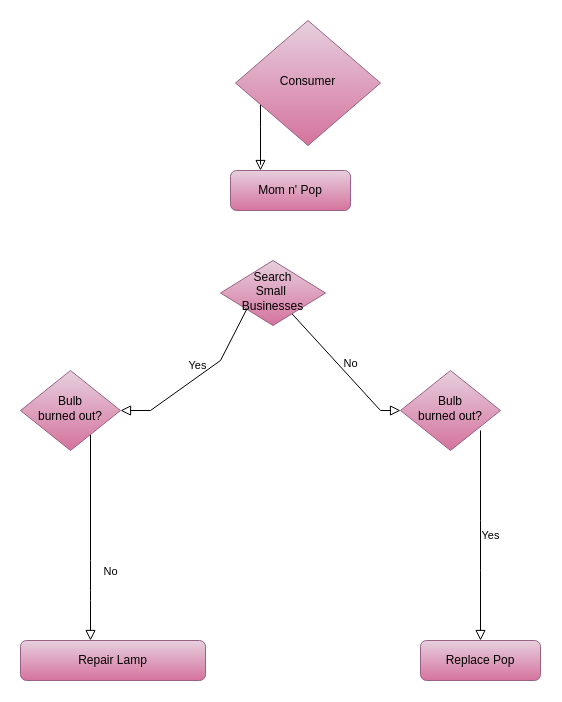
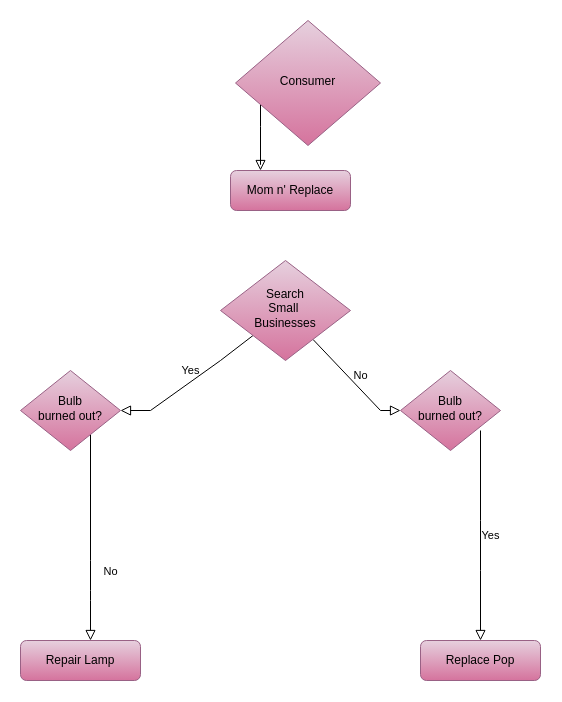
  <mxCell id="0" />
  <mxCell id="1" parent="0" />
- <mxCell id="2" value="Mom n' Pop" style="rounded=1;whiteSpace=wrap;html=1;fontSize=12;glass=0;strokeWidth=1;shadow=0;gradientColor=#d5739d;fillColor=#e6d0de;strokeColor=#996185;" parent="1" vertex="1"><mxGeometry x="229.996" y="170" width="120" height="40" as="geometry" /></mxCell>
+ <mxCell id="2" value="Mom n' Replace" style="rounded=1;whiteSpace=wrap;html=1;fontSize=12;glass=0;strokeWidth=1;shadow=0;gradientColor=#d5739d;fillColor=#e6d0de;strokeColor=#996185;" parent="1" vertex="1"><mxGeometry x="229.996" y="170" width="120" height="40" as="geometry" /></mxCell>
  <mxCell id="3" value="Yes" style="rounded=0;html=1;jettySize=auto;orthogonalLoop=1;fontSize=11;endArrow=block;endFill=0;endSize=8;strokeWidth=1;shadow=0;labelBackgroundColor=none;edgeStyle=orthogonalEdgeStyle;noEdgeStyle=1;orthogonal=1;exitX=0;exitY=1;exitDx=0;exitDy=0;" parent="1" source="5" target="8" edge="1"><mxGeometry x="-0.093" y="-9" relative="1" as="geometry"><mxPoint as="offset" /><mxPoint x="200" y="380" as="targetPoint" /><Array as="points"><mxPoint x="220" y="360" /><mxPoint x="150" y="410" /></Array></mxGeometry></mxCell>
  <mxCell id="4" value="No" style="edgeStyle=orthogonalEdgeStyle;rounded=0;html=1;jettySize=auto;orthogonalLoop=1;fontSize=11;endArrow=block;endFill=0;endSize=8;strokeWidth=1;shadow=0;labelBackgroundColor=none;noEdgeStyle=1;orthogonal=1;" parent="1" source="5" edge="1"><mxGeometry y="10" relative="1" as="geometry"><mxPoint as="offset" /><mxPoint x="400" y="410" as="targetPoint" /><Array as="points"><mxPoint x="380" y="410" /></Array></mxGeometry></mxCell>
- <mxCell id="5" value="Search&lt;br&gt;Small&amp;nbsp;&lt;br&gt;Businesses" style="rhombus;whiteSpace=wrap;html=1;shadow=0;fontFamily=Helvetica;fontSize=12;align=center;strokeWidth=1;spacing=6;spacingTop=-4;gradientColor=#d5739d;strokeColor=#996185;fillColor=#E6D0DE;" parent="1" vertex="1"><mxGeometry x="220" y="260" width="105" height="65" as="geometry" /></mxCell>
+ <mxCell id="5" value="Search&lt;br&gt;Small&amp;nbsp;&lt;br&gt;Businesses" style="rhombus;whiteSpace=wrap;html=1;shadow=0;fontFamily=Helvetica;fontSize=12;align=center;strokeWidth=1;spacing=6;spacingTop=-4;gradientColor=#d5739d;strokeColor=#996185;fillColor=#E6D0DE;" parent="1" vertex="1"><mxGeometry x="220" y="260" width="130" height="100" as="geometry" /></mxCell>
  <mxCell id="6" value="No" style="rounded=0;html=1;jettySize=auto;orthogonalLoop=1;fontSize=11;endArrow=block;endFill=0;endSize=8;strokeWidth=1;shadow=0;labelBackgroundColor=none;edgeStyle=orthogonalEdgeStyle;noEdgeStyle=1;orthogonal=1;" parent="1" source="8" target="9" edge="1"><mxGeometry x="0.333" y="20" relative="1" as="geometry"><mxPoint as="offset" /><Array as="points"><mxPoint x="90" y="560" /><mxPoint x="90" y="590" /><mxPoint x="90" y="600" /></Array></mxGeometry></mxCell>
  <mxCell id="7" value="Yes" style="edgeStyle=orthogonalEdgeStyle;rounded=0;html=1;jettySize=auto;orthogonalLoop=1;fontSize=11;endArrow=block;endFill=0;endSize=8;strokeWidth=1;shadow=0;labelBackgroundColor=none;noEdgeStyle=1;orthogonal=1;" parent="1" target="10" edge="1"><mxGeometry y="10" relative="1" as="geometry"><mxPoint as="offset" /><mxPoint x="480" y="430" as="sourcePoint" /><Array as="points"><mxPoint x="480" y="520" /><mxPoint x="480" y="570" /></Array></mxGeometry></mxCell>
  <mxCell id="8" value="Bulb&lt;br&gt;burned out?" style="rhombus;whiteSpace=wrap;html=1;shadow=0;fontFamily=Helvetica;fontSize=12;align=center;strokeWidth=1;spacing=6;spacingTop=-4;gradientColor=#d5739d;fillColor=#e6d0de;strokeColor=#996185;" parent="1" vertex="1"><mxGeometry x="20" y="370" width="100" height="80" as="geometry" /></mxCell>
- <mxCell id="9" value="Repair Lamp" style="rounded=1;whiteSpace=wrap;html=1;fontSize=12;glass=0;strokeWidth=1;shadow=0;gradientColor=#d5739d;fillColor=#e6d0de;strokeColor=#996185;" parent="1" vertex="1"><mxGeometry x="20" y="640" width="185" height="40" as="geometry" /></mxCell>
+ <mxCell id="9" value="Repair Lamp" style="rounded=1;whiteSpace=wrap;html=1;fontSize=12;glass=0;strokeWidth=1;shadow=0;gradientColor=#d5739d;fillColor=#e6d0de;strokeColor=#996185;" parent="1" vertex="1"><mxGeometry x="20" y="640" width="120" height="40" as="geometry" /></mxCell>
  <mxCell id="10" value="Replace Pop" style="rounded=1;whiteSpace=wrap;html=1;fontSize=12;glass=0;strokeWidth=1;shadow=0;gradientColor=#d5739d;fillColor=#e6d0de;strokeColor=#996185;" parent="1" vertex="1"><mxGeometry x="420" y="640" width="120" height="40" as="geometry" /></mxCell>
  <mxCell id="11" value="Bulb&lt;br&gt;burned out?" style="rhombus;whiteSpace=wrap;html=1;shadow=0;fontFamily=Helvetica;fontSize=12;align=center;strokeWidth=1;spacing=6;spacingTop=-4;gradientColor=#d5739d;fillColor=#e6d0de;strokeColor=#996185;" parent="1" vertex="1"><mxGeometry x="400" y="370" width="100" height="80" as="geometry" /></mxCell>
  <mxCell id="12" value="" style="rounded=0;html=1;jettySize=auto;orthogonalLoop=1;fontSize=11;endArrow=block;endFill=0;endSize=8;strokeWidth=1;shadow=0;labelBackgroundColor=none;edgeStyle=orthogonalEdgeStyle;noEdgeStyle=1;orthogonal=1;" parent="1" source="13" edge="1"><mxGeometry relative="1" as="geometry"><mxPoint x="260" y="84" as="sourcePoint" /><mxPoint x="260" y="169.996" as="targetPoint" /><Array as="points"><mxPoint x="260" y="126" /><mxPoint x="260" y="164" /></Array></mxGeometry></mxCell>
  <mxCell id="13" value="Consumer" style="rhombus;whiteSpace=wrap;html=1;shadow=0;fontFamily=Helvetica;fontSize=12;align=center;strokeWidth=1;spacing=6;spacingTop=-4;gradientColor=#d5739d;fillColor=#e6d0de;strokeColor=#996185;" parent="1" vertex="1"><mxGeometry x="234.996" y="20" width="145" height="125" as="geometry" /></mxCell>
